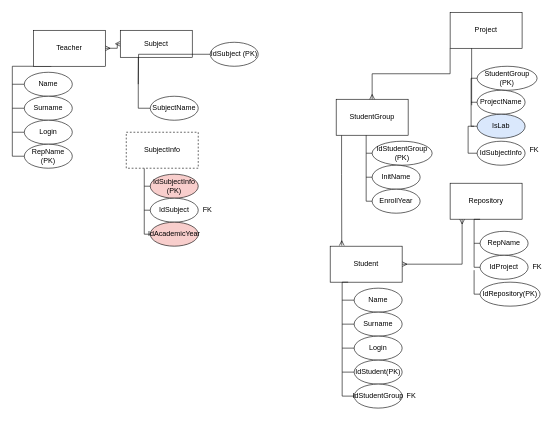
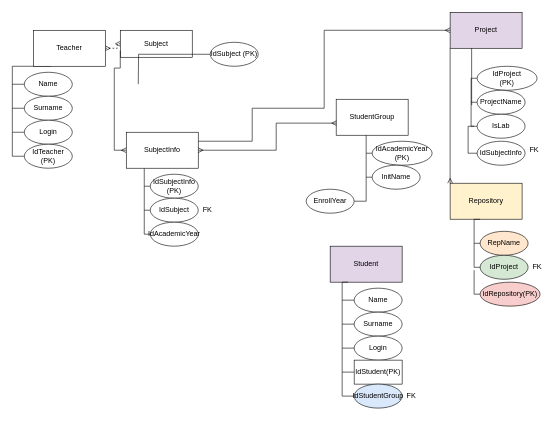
  <mxCell id="0" />
  <mxCell id="1" parent="0" />
- <mxCell id="2" value="" style="edgeStyle=orthogonalEdgeStyle;rounded=0;orthogonalLoop=1;jettySize=auto;html=1;endArrow=ERmany;endFill=0;startArrow=ERmany;startFill=0;" parent="1" source="4" target="6" edge="1"><mxGeometry relative="1" as="geometry" /></mxCell>
+ <mxCell id="2" value="" style="edgeStyle=orthogonalEdgeStyle;rounded=0;orthogonalLoop=1;jettySize=auto;html=1;endArrow=ERmany;endFill=0;startArrow=ERmany;startFill=0;dashed=1;" parent="1" source="4" target="6" edge="1"><mxGeometry relative="1" as="geometry" /></mxCell>
  <mxCell id="3" style="edgeStyle=orthogonalEdgeStyle;rounded=0;orthogonalLoop=1;jettySize=auto;html=1;exitX=0.25;exitY=1;exitDx=0;exitDy=0;entryX=0;entryY=0.5;entryDx=0;entryDy=0;startArrow=none;startFill=0;endArrow=none;endFill=0;" parent="1" source="4" target="19" edge="1"><mxGeometry relative="1" as="geometry"><Array as="points"><mxPoint x="20" y="110" /><mxPoint x="20" y="220" /></Array></mxGeometry></mxCell>
  <mxCell id="4" value="Teacher" style="rounded=0;whiteSpace=wrap;html=1;" parent="1" vertex="1"><mxGeometry x="55" y="50" width="120" height="60" as="geometry" /></mxCell>
- <mxCell id="5" style="edgeStyle=orthogonalEdgeStyle;rounded=0;orthogonalLoop=1;jettySize=auto;html=1;exitX=0.25;exitY=1;exitDx=0;exitDy=0;entryX=0;entryY=0.5;entryDx=0;entryDy=0;startArrow=none;startFill=0;endArrow=none;endFill=0;" parent="1" source="6" target="22" edge="1"><mxGeometry relative="1" as="geometry" /></mxCell>
  <mxCell id="6" value="Subject" style="whiteSpace=wrap;html=1;rounded=0;" parent="1" vertex="1"><mxGeometry x="200" y="50" width="120" height="45" as="geometry" /></mxCell>
- <mxCell id="7" value="" style="edgeStyle=orthogonalEdgeStyle;rounded=0;orthogonalLoop=1;jettySize=auto;html=1;startArrow=none;startFill=0;endArrow=ERmany;endFill=0;entryX=0.161;entryY=-0.017;entryDx=0;entryDy=0;entryPerimeter=0;" parent="1" source="8" target="10" edge="1"><mxGeometry relative="1" as="geometry"><mxPoint x="570" y="365" as="targetPoint" /><Array as="points"><mxPoint x="569" y="290" /><mxPoint x="569" y="290" /></Array></mxGeometry></mxCell>
  <mxCell id="8" value="StudentGroup" style="whiteSpace=wrap;html=1;rounded=0;" parent="1" vertex="1"><mxGeometry x="560" y="165" width="120" height="60" as="geometry" /></mxCell>
- <mxCell id="9" value="" style="edgeStyle=orthogonalEdgeStyle;rounded=0;orthogonalLoop=1;jettySize=auto;html=1;startArrow=ERmany;startFill=0;endArrow=ERmany;endFill=0;exitX=1;exitY=0.5;exitDx=0;exitDy=0;" parent="1" source="10" target="11" edge="1"><mxGeometry relative="1" as="geometry"><mxPoint x="670" y="395" as="sourcePoint" /><Array as="points"><mxPoint x="770" y="440" /></Array></mxGeometry></mxCell>
- <mxCell id="10" value="Student" style="whiteSpace=wrap;html=1;rounded=0;" parent="1" vertex="1"><mxGeometry x="550" y="410" width="120" height="60" as="geometry" /></mxCell>
- <mxCell id="11" value="Repository" style="whiteSpace=wrap;html=1;rounded=0;" parent="1" vertex="1"><mxGeometry x="750" y="305" width="120" height="60" as="geometry" /></mxCell>
- <mxCell id="12" style="edgeStyle=orthogonalEdgeStyle;rounded=0;orthogonalLoop=1;jettySize=auto;html=1;exitX=0;exitY=1;exitDx=0;exitDy=0;startArrow=none;startFill=0;endArrow=ERmany;endFill=0;" parent="1" source="14" target="8" edge="1"><mxGeometry relative="1" as="geometry" /></mxCell>
+ <mxCell id="10" value="Student" style="whiteSpace=wrap;html=1;rounded=0;fillColor=#e1d5e7;" parent="1" vertex="1"><mxGeometry x="550" y="410" width="120" height="60" as="geometry" /></mxCell>
+ <mxCell id="11" value="Repository" style="whiteSpace=wrap;html=1;rounded=0;fillColor=#fff2cc;" parent="1" vertex="1"><mxGeometry x="750" y="305" width="120" height="60" as="geometry" /></mxCell>
+ <mxCell id="12" style="edgeStyle=orthogonalEdgeStyle;rounded=0;orthogonalLoop=1;jettySize=auto;html=1;exitX=0;exitY=1;exitDx=0;exitDy=0;entryX=0;entryY=0;entryDx=0;entryDy=0;startArrow=none;startFill=0;endArrow=ERmany;endFill=0;" parent="1" source="14" target="11" edge="1"><mxGeometry relative="1" as="geometry" /></mxCell>
  <mxCell id="13" style="edgeStyle=orthogonalEdgeStyle;rounded=0;orthogonalLoop=1;jettySize=auto;html=1;exitX=0.299;exitY=0.983;exitDx=0;exitDy=0;startArrow=none;startFill=0;endArrow=none;endFill=0;exitPerimeter=0;" parent="1" source="14" edge="1"><mxGeometry relative="1" as="geometry"><mxPoint x="786" y="175" as="targetPoint" /><Array as="points"><mxPoint x="786" y="165" /><mxPoint x="786" y="165" /></Array></mxGeometry></mxCell>
- <mxCell id="14" value="Project" style="whiteSpace=wrap;html=1;rounded=0;" parent="1" vertex="1"><mxGeometry x="750" y="20" width="120" height="60" as="geometry" /></mxCell>
+ <mxCell id="14" value="Project" style="whiteSpace=wrap;html=1;rounded=0;fillColor=#e1d5e7;" parent="1" vertex="1"><mxGeometry x="750" y="20" width="120" height="60" as="geometry" /></mxCell>
  <mxCell id="15" style="edgeStyle=orthogonalEdgeStyle;rounded=0;orthogonalLoop=1;jettySize=auto;html=1;exitX=0;exitY=0.5;exitDx=0;exitDy=0;startArrow=none;startFill=0;endArrow=none;endFill=0;" parent="1" source="16" edge="1"><mxGeometry relative="1" as="geometry"><mxPoint x="20" y="139.857" as="targetPoint" /></mxGeometry></mxCell>
  <mxCell id="16" value="Name" style="ellipse;whiteSpace=wrap;html=1;" parent="1" vertex="1"><mxGeometry x="40" y="120" width="80" height="40" as="geometry" /></mxCell>
  <mxCell id="17" style="edgeStyle=orthogonalEdgeStyle;rounded=0;orthogonalLoop=1;jettySize=auto;html=1;exitX=0;exitY=0.5;exitDx=0;exitDy=0;startArrow=none;startFill=0;endArrow=none;endFill=0;" parent="1" source="18" edge="1"><mxGeometry relative="1" as="geometry"><mxPoint x="20" y="179.857" as="targetPoint" /></mxGeometry></mxCell>
  <mxCell id="18" value="Surname" style="ellipse;whiteSpace=wrap;html=1;" parent="1" vertex="1"><mxGeometry x="40" y="160" width="80" height="40" as="geometry" /></mxCell>
  <mxCell id="19" value="Login" style="ellipse;whiteSpace=wrap;html=1;" parent="1" vertex="1"><mxGeometry x="40" y="200" width="80" height="40" as="geometry" /></mxCell>
  <mxCell id="20" style="edgeStyle=orthogonalEdgeStyle;rounded=0;orthogonalLoop=1;jettySize=auto;html=1;exitX=0;exitY=0.5;exitDx=0;exitDy=0;startArrow=none;startFill=0;endArrow=none;endFill=0;" parent="1" source="21" edge="1"><mxGeometry relative="1" as="geometry"><mxPoint x="230" y="139.857" as="targetPoint" /></mxGeometry></mxCell>
  <mxCell id="21" value="IdSubject (PK)" style="ellipse;whiteSpace=wrap;html=1;" parent="1" vertex="1"><mxGeometry x="350" y="70" width="80" height="40" as="geometry" /></mxCell>
- <mxCell id="22" value="SubjectName" style="ellipse;whiteSpace=wrap;html=1;" parent="1" vertex="1"><mxGeometry x="250" y="160" width="80" height="40" as="geometry" /></mxCell>
  <mxCell id="23" style="edgeStyle=orthogonalEdgeStyle;rounded=0;orthogonalLoop=1;jettySize=auto;html=1;exitX=0;exitY=0.5;exitDx=0;exitDy=0;startArrow=none;startFill=0;endArrow=none;endFill=0;" parent="1" source="24" edge="1"><mxGeometry relative="1" as="geometry"><mxPoint x="20" y="220" as="targetPoint" /></mxGeometry></mxCell>
- <mxCell id="24" value="RepName (PK)" style="ellipse;whiteSpace=wrap;html=1;" parent="1" vertex="1"><mxGeometry x="40" y="240" width="80" height="40" as="geometry" /></mxCell>
+ <mxCell id="24" value="IdTeacher (PK)" style="ellipse;whiteSpace=wrap;html=1;" parent="1" vertex="1"><mxGeometry x="40" y="240" width="80" height="40" as="geometry" /></mxCell>
+ <mxCell id="25" style="edgeStyle=orthogonalEdgeStyle;rounded=0;orthogonalLoop=1;jettySize=auto;html=1;exitX=0;exitY=0.5;exitDx=0;exitDy=0;entryX=0;entryY=0.75;entryDx=0;entryDy=0;startArrow=ERmany;startFill=0;endArrow=none;endFill=0;" parent="1" source="28" target="6" edge="1"><mxGeometry relative="1" as="geometry"><Array as="points"><mxPoint x="190" y="250" /><mxPoint x="190" y="113" /><mxPoint x="200" y="113" /></Array></mxGeometry></mxCell>
  <mxCell id="26" style="edgeStyle=orthogonalEdgeStyle;rounded=0;orthogonalLoop=1;jettySize=auto;html=1;exitX=0.25;exitY=1;exitDx=0;exitDy=0;startArrow=none;startFill=0;endArrow=none;endFill=0;" parent="1" source="28" edge="1"><mxGeometry relative="1" as="geometry"><mxPoint x="240" y="310" as="targetPoint" /></mxGeometry></mxCell>
- <mxCell id="28" value="SubjectInfo" style="whiteSpace=wrap;html=1;rounded=0;dashed=1;" parent="1" vertex="1"><mxGeometry x="210" y="220" width="120" height="60" as="geometry" /></mxCell>
+ <mxCell id="27" style="edgeStyle=orthogonalEdgeStyle;rounded=0;orthogonalLoop=1;jettySize=auto;html=1;exitX=1;exitY=0.25;exitDx=0;exitDy=0;entryX=0;entryY=0.5;entryDx=0;entryDy=0;startArrow=none;startFill=0;endArrow=ERmany;endFill=0;" parent="1" source="28" target="14" edge="1"><mxGeometry relative="1" as="geometry"><Array as="points"><mxPoint x="420" y="235" /><mxPoint x="420" y="180" /><mxPoint x="540" y="180" /><mxPoint x="540" y="50" /></Array></mxGeometry></mxCell>
+ <mxCell id="28" value="SubjectInfo" style="whiteSpace=wrap;html=1;rounded=0;" parent="1" vertex="1"><mxGeometry x="210" y="220" width="120" height="60" as="geometry" /></mxCell>
  <mxCell id="29" style="edgeStyle=orthogonalEdgeStyle;rounded=0;orthogonalLoop=1;jettySize=auto;html=1;exitX=0;exitY=0.5;exitDx=0;exitDy=0;startArrow=none;startFill=0;endArrow=none;endFill=0;" parent="1" source="30" edge="1"><mxGeometry relative="1" as="geometry"><mxPoint x="240" y="309.81" as="targetPoint" /></mxGeometry></mxCell>
- <mxCell id="30" value="IdSubjectInfo&lt;br&gt;(PK)" style="ellipse;whiteSpace=wrap;html=1;fillColor=#f8cecc;" parent="1" vertex="1"><mxGeometry x="250" y="290" width="80" height="40" as="geometry" /></mxCell>
+ <mxCell id="30" value="IdSubjectInfo&lt;br&gt;(PK)" style="ellipse;whiteSpace=wrap;html=1;" parent="1" vertex="1"><mxGeometry x="250" y="290" width="80" height="40" as="geometry" /></mxCell>
  <mxCell id="31" style="edgeStyle=orthogonalEdgeStyle;rounded=0;orthogonalLoop=1;jettySize=auto;html=1;exitX=0;exitY=0.5;exitDx=0;exitDy=0;startArrow=none;startFill=0;endArrow=none;endFill=0;" parent="1" source="32" edge="1"><mxGeometry relative="1" as="geometry"><mxPoint x="240" y="349.81" as="targetPoint" /></mxGeometry></mxCell>
  <mxCell id="32" value="IdSubject" style="ellipse;whiteSpace=wrap;html=1;" parent="1" vertex="1"><mxGeometry x="250" y="330" width="80" height="40" as="geometry" /></mxCell>
  <mxCell id="33" style="edgeStyle=orthogonalEdgeStyle;rounded=0;orthogonalLoop=1;jettySize=auto;html=1;startArrow=none;startFill=0;endArrow=none;endFill=0;" parent="1" source="34" edge="1"><mxGeometry relative="1" as="geometry"><mxPoint x="240" y="310" as="targetPoint" /><Array as="points"><mxPoint x="240" y="390" /></Array></mxGeometry></mxCell>
- <mxCell id="34" value="IdAcademicYear" style="ellipse;whiteSpace=wrap;html=1;fillColor=#f8cecc;" parent="1" vertex="1"><mxGeometry x="250" y="370" width="80" height="40" as="geometry" /></mxCell>
+ <mxCell id="34" value="IdAcademicYear" style="ellipse;whiteSpace=wrap;html=1;" parent="1" vertex="1"><mxGeometry x="250" y="370" width="80" height="40" as="geometry" /></mxCell>
+ <mxCell id="35" value="" style="edgeStyle=orthogonalEdgeStyle;rounded=0;orthogonalLoop=1;jettySize=auto;html=1;startArrow=ERmany;startFill=0;endArrow=ERmany;endFill=0;exitX=0.005;exitY=0.664;exitDx=0;exitDy=0;exitPerimeter=0;entryX=1;entryY=0.5;entryDx=0;entryDy=0;" parent="1" source="8" target="28" edge="1"><mxGeometry relative="1" as="geometry"><mxPoint x="580.034" y="235" as="sourcePoint" /><mxPoint x="580" y="375" as="targetPoint" /><Array as="points"><mxPoint x="460" y="205" /><mxPoint x="460" y="250" /></Array></mxGeometry></mxCell>
  <mxCell id="36" style="edgeStyle=orthogonalEdgeStyle;rounded=0;orthogonalLoop=1;jettySize=auto;html=1;exitX=0.25;exitY=1;exitDx=0;exitDy=0;startArrow=none;startFill=0;endArrow=none;endFill=0;" parent="1" edge="1"><mxGeometry relative="1" as="geometry"><mxPoint x="610" y="255" as="targetPoint" /><mxPoint x="610" y="225" as="sourcePoint" /></mxGeometry></mxCell>
  <mxCell id="37" style="edgeStyle=orthogonalEdgeStyle;rounded=0;orthogonalLoop=1;jettySize=auto;html=1;exitX=0;exitY=0.5;exitDx=0;exitDy=0;startArrow=none;startFill=0;endArrow=none;endFill=0;" parent="1" source="38" edge="1"><mxGeometry relative="1" as="geometry"><mxPoint x="610" y="254.81" as="targetPoint" /></mxGeometry></mxCell>
- <mxCell id="38" value="IdStudentGroup&lt;br&gt;(PK)" style="ellipse;whiteSpace=wrap;html=1;" parent="1" vertex="1"><mxGeometry x="620" y="235" width="100" height="40" as="geometry" /></mxCell>
+ <mxCell id="38" value="IdAcademicYear&lt;br&gt;(PK)" style="ellipse;whiteSpace=wrap;html=1;" parent="1" vertex="1"><mxGeometry x="620" y="235" width="100" height="40" as="geometry" /></mxCell>
  <mxCell id="39" style="edgeStyle=orthogonalEdgeStyle;rounded=0;orthogonalLoop=1;jettySize=auto;html=1;exitX=0;exitY=0.5;exitDx=0;exitDy=0;startArrow=none;startFill=0;endArrow=none;endFill=0;" parent="1" source="40" edge="1"><mxGeometry relative="1" as="geometry"><mxPoint x="610" y="294.81" as="targetPoint" /></mxGeometry></mxCell>
  <mxCell id="40" value="InitName" style="ellipse;whiteSpace=wrap;html=1;" parent="1" vertex="1"><mxGeometry x="620" y="275" width="80" height="40" as="geometry" /></mxCell>
  <mxCell id="41" style="edgeStyle=orthogonalEdgeStyle;rounded=0;orthogonalLoop=1;jettySize=auto;html=1;startArrow=none;startFill=0;endArrow=none;endFill=0;" parent="1" source="42" edge="1"><mxGeometry relative="1" as="geometry"><mxPoint x="610" y="255" as="targetPoint" /><Array as="points"><mxPoint x="610" y="335" /></Array></mxGeometry></mxCell>
- <mxCell id="42" value="EnrollYear" style="ellipse;whiteSpace=wrap;html=1;" parent="1" vertex="1"><mxGeometry x="620" y="315" width="80" height="40" as="geometry" /></mxCell>
+ <mxCell id="42" value="EnrollYear" style="ellipse;whiteSpace=wrap;html=1;" parent="1" vertex="1"><mxGeometry x="510" y="315" width="80" height="40" as="geometry" /></mxCell>
  <mxCell id="43" style="edgeStyle=orthogonalEdgeStyle;rounded=0;orthogonalLoop=1;jettySize=auto;html=1;exitX=0.25;exitY=1;exitDx=0;exitDy=0;entryX=0;entryY=0.5;entryDx=0;entryDy=0;startArrow=none;startFill=0;endArrow=none;endFill=0;" parent="1" target="48" edge="1"><mxGeometry relative="1" as="geometry"><mxPoint x="580" y="470" as="sourcePoint" /><Array as="points"><mxPoint x="570" y="470" /><mxPoint x="570" y="580" /></Array></mxGeometry></mxCell>
  <mxCell id="44" style="edgeStyle=orthogonalEdgeStyle;rounded=0;orthogonalLoop=1;jettySize=auto;html=1;exitX=0;exitY=0.5;exitDx=0;exitDy=0;startArrow=none;startFill=0;endArrow=none;endFill=0;" parent="1" source="45" edge="1"><mxGeometry relative="1" as="geometry"><mxPoint x="570" y="499.857" as="targetPoint" /></mxGeometry></mxCell>
  <mxCell id="45" value="Name" style="ellipse;whiteSpace=wrap;html=1;" parent="1" vertex="1"><mxGeometry x="590" y="480" width="80" height="40" as="geometry" /></mxCell>
  <mxCell id="46" style="edgeStyle=orthogonalEdgeStyle;rounded=0;orthogonalLoop=1;jettySize=auto;html=1;exitX=0;exitY=0.5;exitDx=0;exitDy=0;startArrow=none;startFill=0;endArrow=none;endFill=0;" parent="1" source="47" edge="1"><mxGeometry relative="1" as="geometry"><mxPoint x="570" y="539.857" as="targetPoint" /></mxGeometry></mxCell>
  <mxCell id="47" value="Surname" style="ellipse;whiteSpace=wrap;html=1;" parent="1" vertex="1"><mxGeometry x="590" y="520" width="80" height="40" as="geometry" /></mxCell>
  <mxCell id="48" value="Login" style="ellipse;whiteSpace=wrap;html=1;" parent="1" vertex="1"><mxGeometry x="590" y="560" width="80" height="40" as="geometry" /></mxCell>
  <mxCell id="49" style="edgeStyle=orthogonalEdgeStyle;rounded=0;orthogonalLoop=1;jettySize=auto;html=1;exitX=0;exitY=0.5;exitDx=0;exitDy=0;startArrow=none;startFill=0;endArrow=none;endFill=0;" parent="1" source="50" edge="1"><mxGeometry relative="1" as="geometry"><mxPoint x="570" y="580" as="targetPoint" /></mxGeometry></mxCell>
- <mxCell id="50" value="IdStudent(PK)" style="ellipse;whiteSpace=wrap;html=1;" parent="1" vertex="1"><mxGeometry x="590" y="600" width="80" height="40" as="geometry" /></mxCell>
+ <mxCell id="50" value="IdStudent(PK)" style="whiteSpace=wrap;html=1;rounded=0;" parent="1" vertex="1"><mxGeometry x="590" y="600" width="80" height="40" as="geometry" /></mxCell>
  <mxCell id="51" style="edgeStyle=orthogonalEdgeStyle;rounded=0;orthogonalLoop=1;jettySize=auto;html=1;exitX=0;exitY=0.5;exitDx=0;exitDy=0;startArrow=none;startFill=0;endArrow=none;endFill=0;" parent="1" edge="1"><mxGeometry relative="1" as="geometry"><mxPoint x="790" y="365" as="targetPoint" /><mxPoint x="800" y="365.19" as="sourcePoint" /></mxGeometry></mxCell>
  <mxCell id="52" style="edgeStyle=orthogonalEdgeStyle;rounded=0;orthogonalLoop=1;jettySize=auto;html=1;exitX=0;exitY=0.5;exitDx=0;exitDy=0;startArrow=none;startFill=0;endArrow=none;endFill=0;" parent="1" source="53" edge="1"><mxGeometry relative="1" as="geometry"><mxPoint x="790" y="405" as="targetPoint" /></mxGeometry></mxCell>
- <mxCell id="53" value="RepName" style="ellipse;whiteSpace=wrap;html=1;" parent="1" vertex="1"><mxGeometry x="800" y="385.19" width="80" height="40" as="geometry" /></mxCell>
+ <mxCell id="53" value="RepName" style="ellipse;whiteSpace=wrap;html=1;fillColor=#ffe6cc;" parent="1" vertex="1"><mxGeometry x="800" y="385.19" width="80" height="40" as="geometry" /></mxCell>
  <mxCell id="54" style="edgeStyle=orthogonalEdgeStyle;rounded=0;orthogonalLoop=1;jettySize=auto;html=1;startArrow=none;startFill=0;endArrow=none;endFill=0;" parent="1" source="55" edge="1"><mxGeometry relative="1" as="geometry"><mxPoint x="790" y="365.19" as="targetPoint" /><Array as="points"><mxPoint x="790" y="445.19" /></Array></mxGeometry></mxCell>
- <mxCell id="55" value="IdProject" style="ellipse;whiteSpace=wrap;html=1;" parent="1" vertex="1"><mxGeometry x="800" y="425.19" width="80" height="40" as="geometry" /></mxCell>
+ <mxCell id="55" value="IdProject" style="ellipse;whiteSpace=wrap;html=1;fillColor=#d5e8d4;" parent="1" vertex="1"><mxGeometry x="800" y="425.19" width="80" height="40" as="geometry" /></mxCell>
  <mxCell id="56" style="edgeStyle=orthogonalEdgeStyle;rounded=0;orthogonalLoop=1;jettySize=auto;html=1;startArrow=none;startFill=0;endArrow=none;endFill=0;" parent="1" source="57" edge="1"><mxGeometry relative="1" as="geometry"><mxPoint x="790" y="450" as="targetPoint" /><Array as="points"><mxPoint x="790" y="490" /></Array></mxGeometry></mxCell>
- <mxCell id="57" value="IdRepository(PK)" style="ellipse;whiteSpace=wrap;html=1;" parent="1" vertex="1"><mxGeometry x="800" y="470" width="100" height="40" as="geometry" /></mxCell>
+ <mxCell id="57" value="IdRepository(PK)" style="ellipse;whiteSpace=wrap;html=1;fillColor=#f8cecc;" parent="1" vertex="1"><mxGeometry x="800" y="470" width="100" height="40" as="geometry" /></mxCell>
  <mxCell id="58" style="edgeStyle=orthogonalEdgeStyle;rounded=0;orthogonalLoop=1;jettySize=auto;html=1;exitX=0;exitY=0.5;exitDx=0;exitDy=0;startArrow=none;startFill=0;endArrow=none;endFill=0;" parent="1" source="59" edge="1"><mxGeometry relative="1" as="geometry"><mxPoint x="785.01" y="129.81" as="targetPoint" /></mxGeometry></mxCell>
- <mxCell id="59" value="StudentGroup&lt;br&gt;(PK)" style="ellipse;whiteSpace=wrap;html=1;" parent="1" vertex="1"><mxGeometry x="795.01" y="110" width="100" height="40" as="geometry" /></mxCell>
+ <mxCell id="59" value="IdProject&lt;br&gt;(PK)" style="ellipse;whiteSpace=wrap;html=1;" parent="1" vertex="1"><mxGeometry x="795.01" y="110" width="100" height="40" as="geometry" /></mxCell>
  <mxCell id="60" style="edgeStyle=orthogonalEdgeStyle;rounded=0;orthogonalLoop=1;jettySize=auto;html=1;exitX=0;exitY=0.5;exitDx=0;exitDy=0;startArrow=none;startFill=0;endArrow=none;endFill=0;" parent="1" source="61" edge="1"><mxGeometry relative="1" as="geometry"><mxPoint x="785.01" y="169.81" as="targetPoint" /></mxGeometry></mxCell>
  <mxCell id="61" value="ProjectName" style="ellipse;whiteSpace=wrap;html=1;" parent="1" vertex="1"><mxGeometry x="795.01" y="150" width="80" height="40" as="geometry" /></mxCell>
  <mxCell id="62" style="edgeStyle=orthogonalEdgeStyle;rounded=0;orthogonalLoop=1;jettySize=auto;html=1;startArrow=none;startFill=0;endArrow=none;endFill=0;" parent="1" edge="1"><mxGeometry relative="1" as="geometry"><mxPoint x="785.01" y="130" as="targetPoint" /><Array as="points"><mxPoint x="785.01" y="210" /></Array><mxPoint x="795.01" y="210" as="sourcePoint" /></mxGeometry></mxCell>
- <mxCell id="63" value="IsLab" style="ellipse;whiteSpace=wrap;html=1;fillColor=#dae8fc;" parent="1" vertex="1"><mxGeometry x="795.01" y="190" width="80" height="40" as="geometry" /></mxCell>
+ <mxCell id="63" value="IsLab" style="ellipse;whiteSpace=wrap;html=1;" parent="1" vertex="1"><mxGeometry x="795.01" y="190" width="80" height="40" as="geometry" /></mxCell>
  <mxCell id="64" style="edgeStyle=orthogonalEdgeStyle;rounded=0;orthogonalLoop=1;jettySize=auto;html=1;exitX=0;exitY=0.5;exitDx=0;exitDy=0;startArrow=none;startFill=0;endArrow=none;endFill=0;" parent="1" source="65" edge="1"><mxGeometry relative="1" as="geometry"><mxPoint x="790" y="210" as="targetPoint" /><Array as="points"><mxPoint x="780" y="255" /></Array></mxGeometry></mxCell>
  <mxCell id="65" value="IdSubjectInfo" style="ellipse;whiteSpace=wrap;html=1;" parent="1" vertex="1"><mxGeometry x="795.01" y="235" width="80" height="40" as="geometry" /></mxCell>
  <mxCell id="66" value="FK" style="text;html=1;align=center;verticalAlign=middle;resizable=0;points=[];autosize=1;" parent="1" vertex="1"><mxGeometry x="330" y="340" width="30" height="20" as="geometry" /></mxCell>
  <mxCell id="67" style="edgeStyle=orthogonalEdgeStyle;rounded=0;orthogonalLoop=1;jettySize=auto;html=1;exitX=0;exitY=0.5;exitDx=0;exitDy=0;startArrow=none;startFill=0;endArrow=none;endFill=0;" parent="1" source="68" edge="1"><mxGeometry relative="1" as="geometry"><mxPoint x="570" y="620" as="targetPoint" /></mxGeometry></mxCell>
- <mxCell id="68" value="IdStudentGroup" style="ellipse;whiteSpace=wrap;html=1;" parent="1" vertex="1"><mxGeometry x="590" y="640" width="80" height="40" as="geometry" /></mxCell>
+ <mxCell id="68" value="IdStudentGroup" style="ellipse;whiteSpace=wrap;html=1;fillColor=#dae8fc;" parent="1" vertex="1"><mxGeometry x="590" y="640" width="80" height="40" as="geometry" /></mxCell>
  <mxCell id="69" value="FK" style="text;html=1;align=center;verticalAlign=middle;resizable=0;points=[];autosize=1;" parent="1" vertex="1"><mxGeometry x="670" y="650" width="30" height="20" as="geometry" /></mxCell>
  <mxCell id="70" value="FK" style="text;html=1;align=center;verticalAlign=middle;resizable=0;points=[];autosize=1;" parent="1" vertex="1"><mxGeometry x="880" y="435.19" width="30" height="20" as="geometry" /></mxCell>
  <mxCell id="71" value="FK" style="text;html=1;align=center;verticalAlign=middle;resizable=0;points=[];autosize=1;" parent="1" vertex="1"><mxGeometry x="875" y="240" width="30" height="20" as="geometry" /></mxCell>
